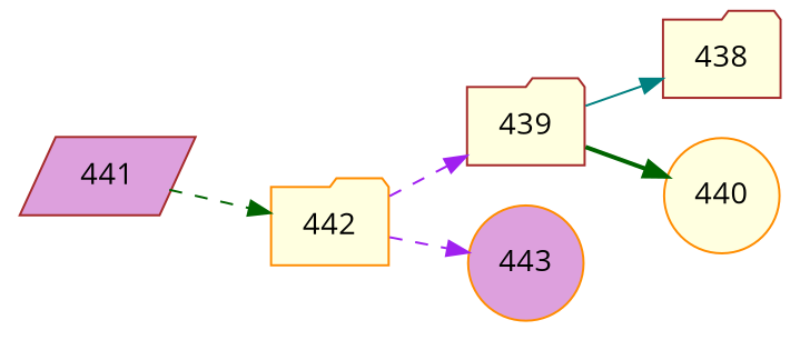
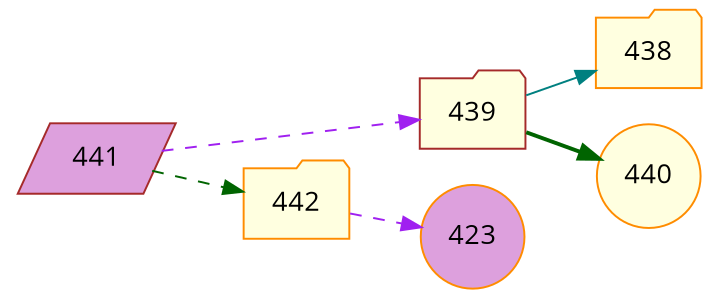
  digraph {
    fontname="Open Sans"
    rankdir=LR
    node [color=brown fillcolor=lightyellow fontname="Open Sans" shape=folder style=filled]
    edge [color=purple fontname="Open Sans" style=dashed]
    n1 [fillcolor=plum label=441 shape=parallelogram]
    n2 [label=439]
    n3 [color=darkorange label=442]
-   n4 [label=438]
+   n4 [color=darkorange label=438]
    n5 [color=darkorange label=440 shape=circle]
-   n6 [color=darkorange fillcolor=plum label=443 shape=circle]
-   n3 -> n2
+   n6 [color=darkorange fillcolor=plum label=423 shape=circle]
+   n1 -> n2
    n1 -> n3 [color=darkgreen]
    n2 -> n4 [color=teal style=solid]
    n2 -> n5 [color=darkgreen style=bold]
    n3 -> n6
  }
